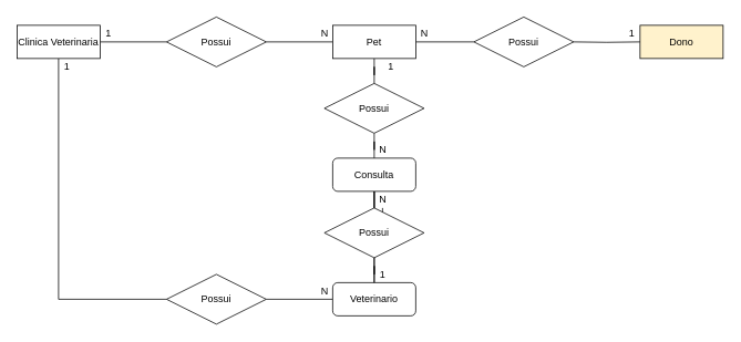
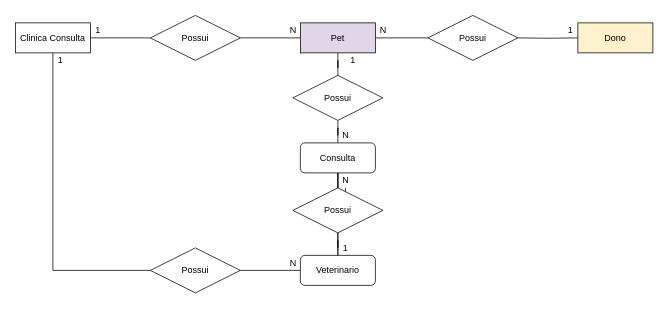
  <mxCell id="0" />
  <mxCell id="1" parent="0" />
  <mxCell id="2" value="" style="edgeStyle=orthogonalEdgeStyle;rounded=0;orthogonalLoop=1;jettySize=auto;html=1;endArrow=none;endFill=0;" edge="1" parent="1"><mxGeometry relative="1" as="geometry"><mxPoint x="120" y="50" as="sourcePoint" /><mxPoint x="200" y="50" as="targetPoint" /></mxGeometry></mxCell>
  <mxCell id="3" value="" style="edgeStyle=orthogonalEdgeStyle;rounded=0;orthogonalLoop=1;jettySize=auto;html=1;endArrow=none;endFill=0;" edge="1" parent="1"><mxGeometry relative="1" as="geometry"><mxPoint x="400" y="50" as="sourcePoint" /><mxPoint x="320" y="50" as="targetPoint" /></mxGeometry></mxCell>
  <mxCell id="4" value="1" style="text;html=1;align=center;verticalAlign=middle;resizable=0;points=[];autosize=1;strokeColor=none;" vertex="1" parent="1"><mxGeometry x="120" y="30" width="20" height="20" as="geometry" /></mxCell>
  <mxCell id="5" value="N" style="text;html=1;align=center;verticalAlign=middle;resizable=0;points=[];autosize=1;strokeColor=none;" vertex="1" parent="1"><mxGeometry x="380" y="30" width="20" height="20" as="geometry" /></mxCell>
  <mxCell id="6" value="" style="edgeStyle=orthogonalEdgeStyle;rounded=0;orthogonalLoop=1;jettySize=auto;html=1;endArrow=none;endFill=0;" edge="1" parent="1" source="8" target="9"><mxGeometry relative="1" as="geometry" /></mxCell>
  <mxCell id="7" value="" style="edgeStyle=orthogonalEdgeStyle;rounded=0;orthogonalLoop=1;jettySize=auto;html=1;endArrow=none;endFill=0;" edge="1" parent="1" source="8" target="26"><mxGeometry relative="1" as="geometry" /></mxCell>
- <mxCell id="8" value="Pet" style="whiteSpace=wrap;html=1;align=center;" vertex="1" parent="1"><mxGeometry x="400" y="30" width="100" height="40" as="geometry" /></mxCell>
+ <mxCell id="8" value="Pet" style="whiteSpace=wrap;html=1;align=center;fillColor=#e1d5e7;" vertex="1" parent="1"><mxGeometry x="400" y="30" width="100" height="40" as="geometry" /></mxCell>
  <mxCell id="9" value="Possui" style="shape=rhombus;perimeter=rhombusPerimeter;whiteSpace=wrap;html=1;align=center;" vertex="1" parent="1"><mxGeometry x="570" y="20" width="120" height="60" as="geometry" /></mxCell>
  <mxCell id="10" value="" style="edgeStyle=orthogonalEdgeStyle;rounded=0;orthogonalLoop=1;jettySize=auto;html=1;endArrow=none;endFill=0;" edge="1" parent="1" target="9"><mxGeometry relative="1" as="geometry"><mxPoint x="770" y="50" as="sourcePoint" /></mxGeometry></mxCell>
  <mxCell id="11" style="edgeStyle=orthogonalEdgeStyle;rounded=0;orthogonalLoop=1;jettySize=auto;html=1;entryX=0;entryY=0.5;entryDx=0;entryDy=0;endArrow=none;endFill=0;" edge="1" parent="1" source="12" target="16"><mxGeometry relative="1" as="geometry"><Array as="points"><mxPoint x="70" y="360" /></Array></mxGeometry></mxCell>
- <mxCell id="12" value="Clinica Veterinaria" style="whiteSpace=wrap;html=1;align=center;" vertex="1" parent="1"><mxGeometry x="20" y="30" width="100" height="40" as="geometry" /></mxCell>
+ <mxCell id="12" value="Clinica Consulta" style="whiteSpace=wrap;html=1;align=center;" vertex="1" parent="1"><mxGeometry x="20" y="30" width="100" height="40" as="geometry" /></mxCell>
  <mxCell id="13" value="Dono" style="whiteSpace=wrap;html=1;align=center;fillColor=#fff2cc;" vertex="1" parent="1"><mxGeometry x="770" y="30" width="100" height="40" as="geometry" /></mxCell>
  <mxCell id="14" value="N" style="text;html=1;align=center;verticalAlign=middle;resizable=0;points=[];autosize=1;strokeColor=none;" vertex="1" parent="1"><mxGeometry x="500" y="30" width="20" height="20" as="geometry" /></mxCell>
  <mxCell id="15" value="1" style="text;html=1;align=center;verticalAlign=middle;resizable=0;points=[];autosize=1;strokeColor=none;" vertex="1" parent="1"><mxGeometry x="750" y="30" width="20" height="20" as="geometry" /></mxCell>
  <mxCell id="16" value="Possui" style="shape=rhombus;perimeter=rhombusPerimeter;whiteSpace=wrap;html=1;align=center;" vertex="1" parent="1"><mxGeometry x="200" y="330" width="120" height="60" as="geometry" /></mxCell>
  <mxCell id="17" value="1" style="text;html=1;align=center;verticalAlign=middle;resizable=0;points=[];autosize=1;strokeColor=none;" vertex="1" parent="1"><mxGeometry x="70" y="70" width="20" height="20" as="geometry" /></mxCell>
  <mxCell id="18" value="" style="edgeStyle=orthogonalEdgeStyle;rounded=0;orthogonalLoop=1;jettySize=auto;html=1;endArrow=none;endFill=0;" edge="1" parent="1" source="20" target="16"><mxGeometry relative="1" as="geometry" /></mxCell>
  <mxCell id="19" value="" style="edgeStyle=orthogonalEdgeStyle;rounded=0;orthogonalLoop=1;jettySize=auto;html=1;endArrow=none;endFill=0;" edge="1" parent="1" source="20" target="31"><mxGeometry relative="1" as="geometry" /></mxCell>
  <mxCell id="20" value="Veterinario" style="whiteSpace=wrap;html=1;align=center;rounded=1;" vertex="1" parent="1"><mxGeometry x="400" y="340" width="100" height="40" as="geometry" /></mxCell>
  <mxCell id="21" value="1" style="text;html=1;align=center;verticalAlign=middle;resizable=0;points=[];autosize=1;strokeColor=none;" vertex="1" parent="1"><mxGeometry x="450" y="320" width="20" height="20" as="geometry" /></mxCell>
  <mxCell id="22" value="1" style="text;html=1;align=center;verticalAlign=middle;resizable=0;points=[];autosize=1;strokeColor=none;" vertex="1" parent="1"><mxGeometry x="460" y="70" width="20" height="20" as="geometry" /></mxCell>
  <mxCell id="23" value="" style="edgeStyle=orthogonalEdgeStyle;rounded=0;orthogonalLoop=1;jettySize=auto;html=1;endArrow=none;endFill=0;" edge="1" parent="1" source="25" target="28"><mxGeometry relative="1" as="geometry" /></mxCell>
  <mxCell id="24" value="" style="edgeStyle=orthogonalEdgeStyle;rounded=0;orthogonalLoop=1;jettySize=auto;html=1;endArrow=none;endFill=0;" edge="1" parent="1" source="25" target="26"><mxGeometry relative="1" as="geometry" /></mxCell>
  <mxCell id="25" value="Consulta" style="whiteSpace=wrap;html=1;align=center;rounded=1;" vertex="1" parent="1"><mxGeometry x="400" y="190" width="100" height="40" as="geometry" /></mxCell>
  <mxCell id="26" value="Possui" style="shape=rhombus;perimeter=rhombusPerimeter;whiteSpace=wrap;html=1;align=center;" vertex="1" parent="1"><mxGeometry x="390" y="100" width="120" height="60" as="geometry" /></mxCell>
  <mxCell id="27" value="" style="edgeStyle=orthogonalEdgeStyle;rounded=0;orthogonalLoop=1;jettySize=auto;html=1;endArrow=none;endFill=0;" edge="1" parent="1" source="28" target="20"><mxGeometry relative="1" as="geometry" /></mxCell>
  <mxCell id="28" value="Possui" style="shape=rhombus;perimeter=rhombusPerimeter;whiteSpace=wrap;html=1;align=center;" vertex="1" parent="1"><mxGeometry x="390" y="250" width="120" height="60" as="geometry" /></mxCell>
  <mxCell id="29" value="Possui" style="shape=rhombus;perimeter=rhombusPerimeter;whiteSpace=wrap;html=1;align=center;" vertex="1" parent="1"><mxGeometry x="200" y="20" width="120" height="60" as="geometry" /></mxCell>
  <mxCell id="30" value="N" style="text;html=1;align=center;verticalAlign=middle;resizable=0;points=[];autosize=1;strokeColor=none;" vertex="1" parent="1"><mxGeometry x="380" y="340" width="20" height="20" as="geometry" /></mxCell>
  <mxCell id="31" value="N" style="text;html=1;align=center;verticalAlign=middle;resizable=0;points=[];autosize=1;strokeColor=none;" vertex="1" parent="1"><mxGeometry x="450" y="230" width="20" height="20" as="geometry" /></mxCell>
  <mxCell id="32" value="N" style="text;html=1;align=center;verticalAlign=middle;resizable=0;points=[];autosize=1;strokeColor=none;" vertex="1" parent="1"><mxGeometry x="450" y="170" width="20" height="20" as="geometry" /></mxCell>
